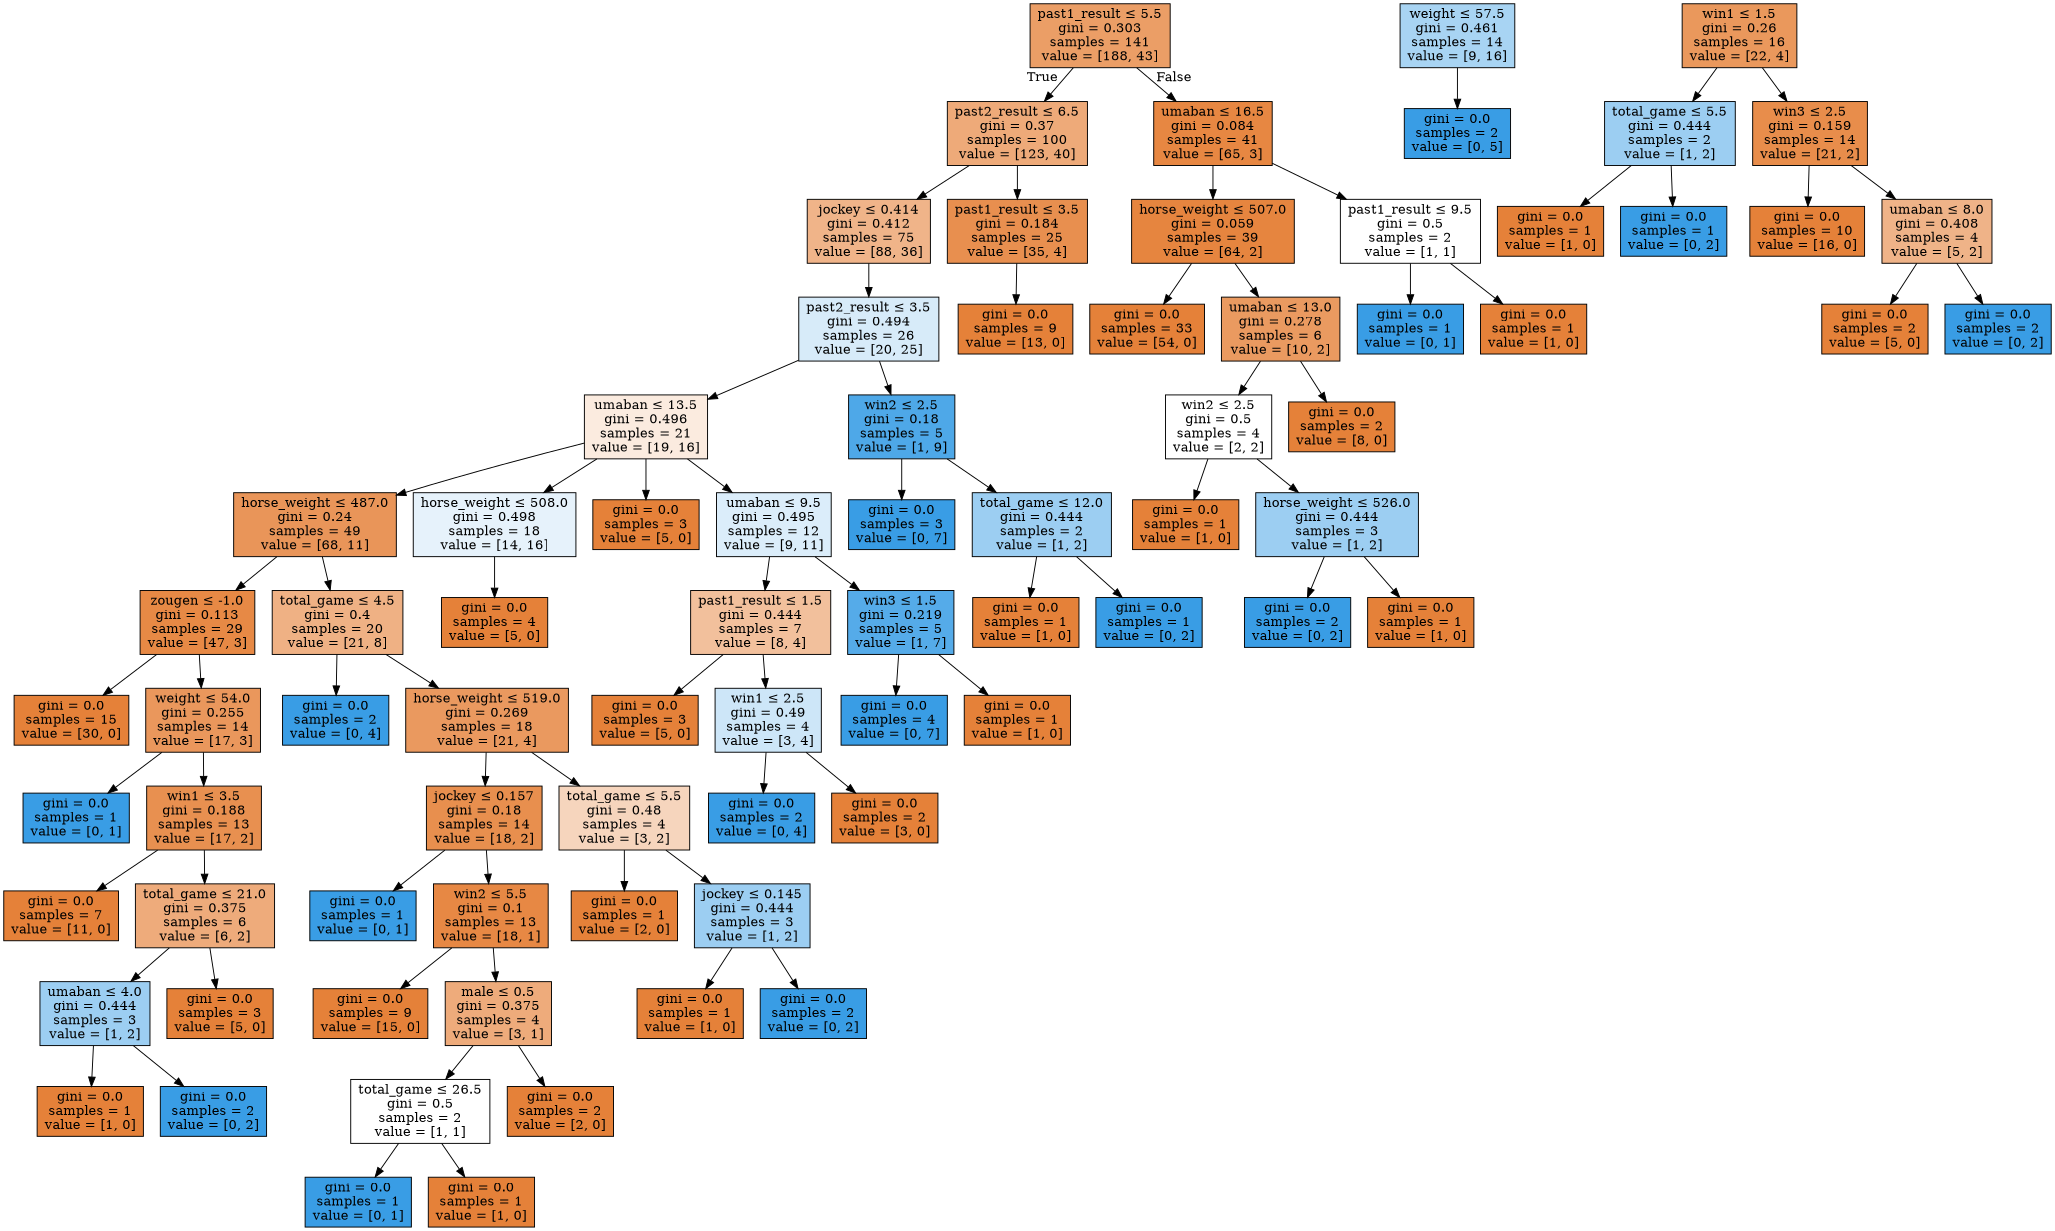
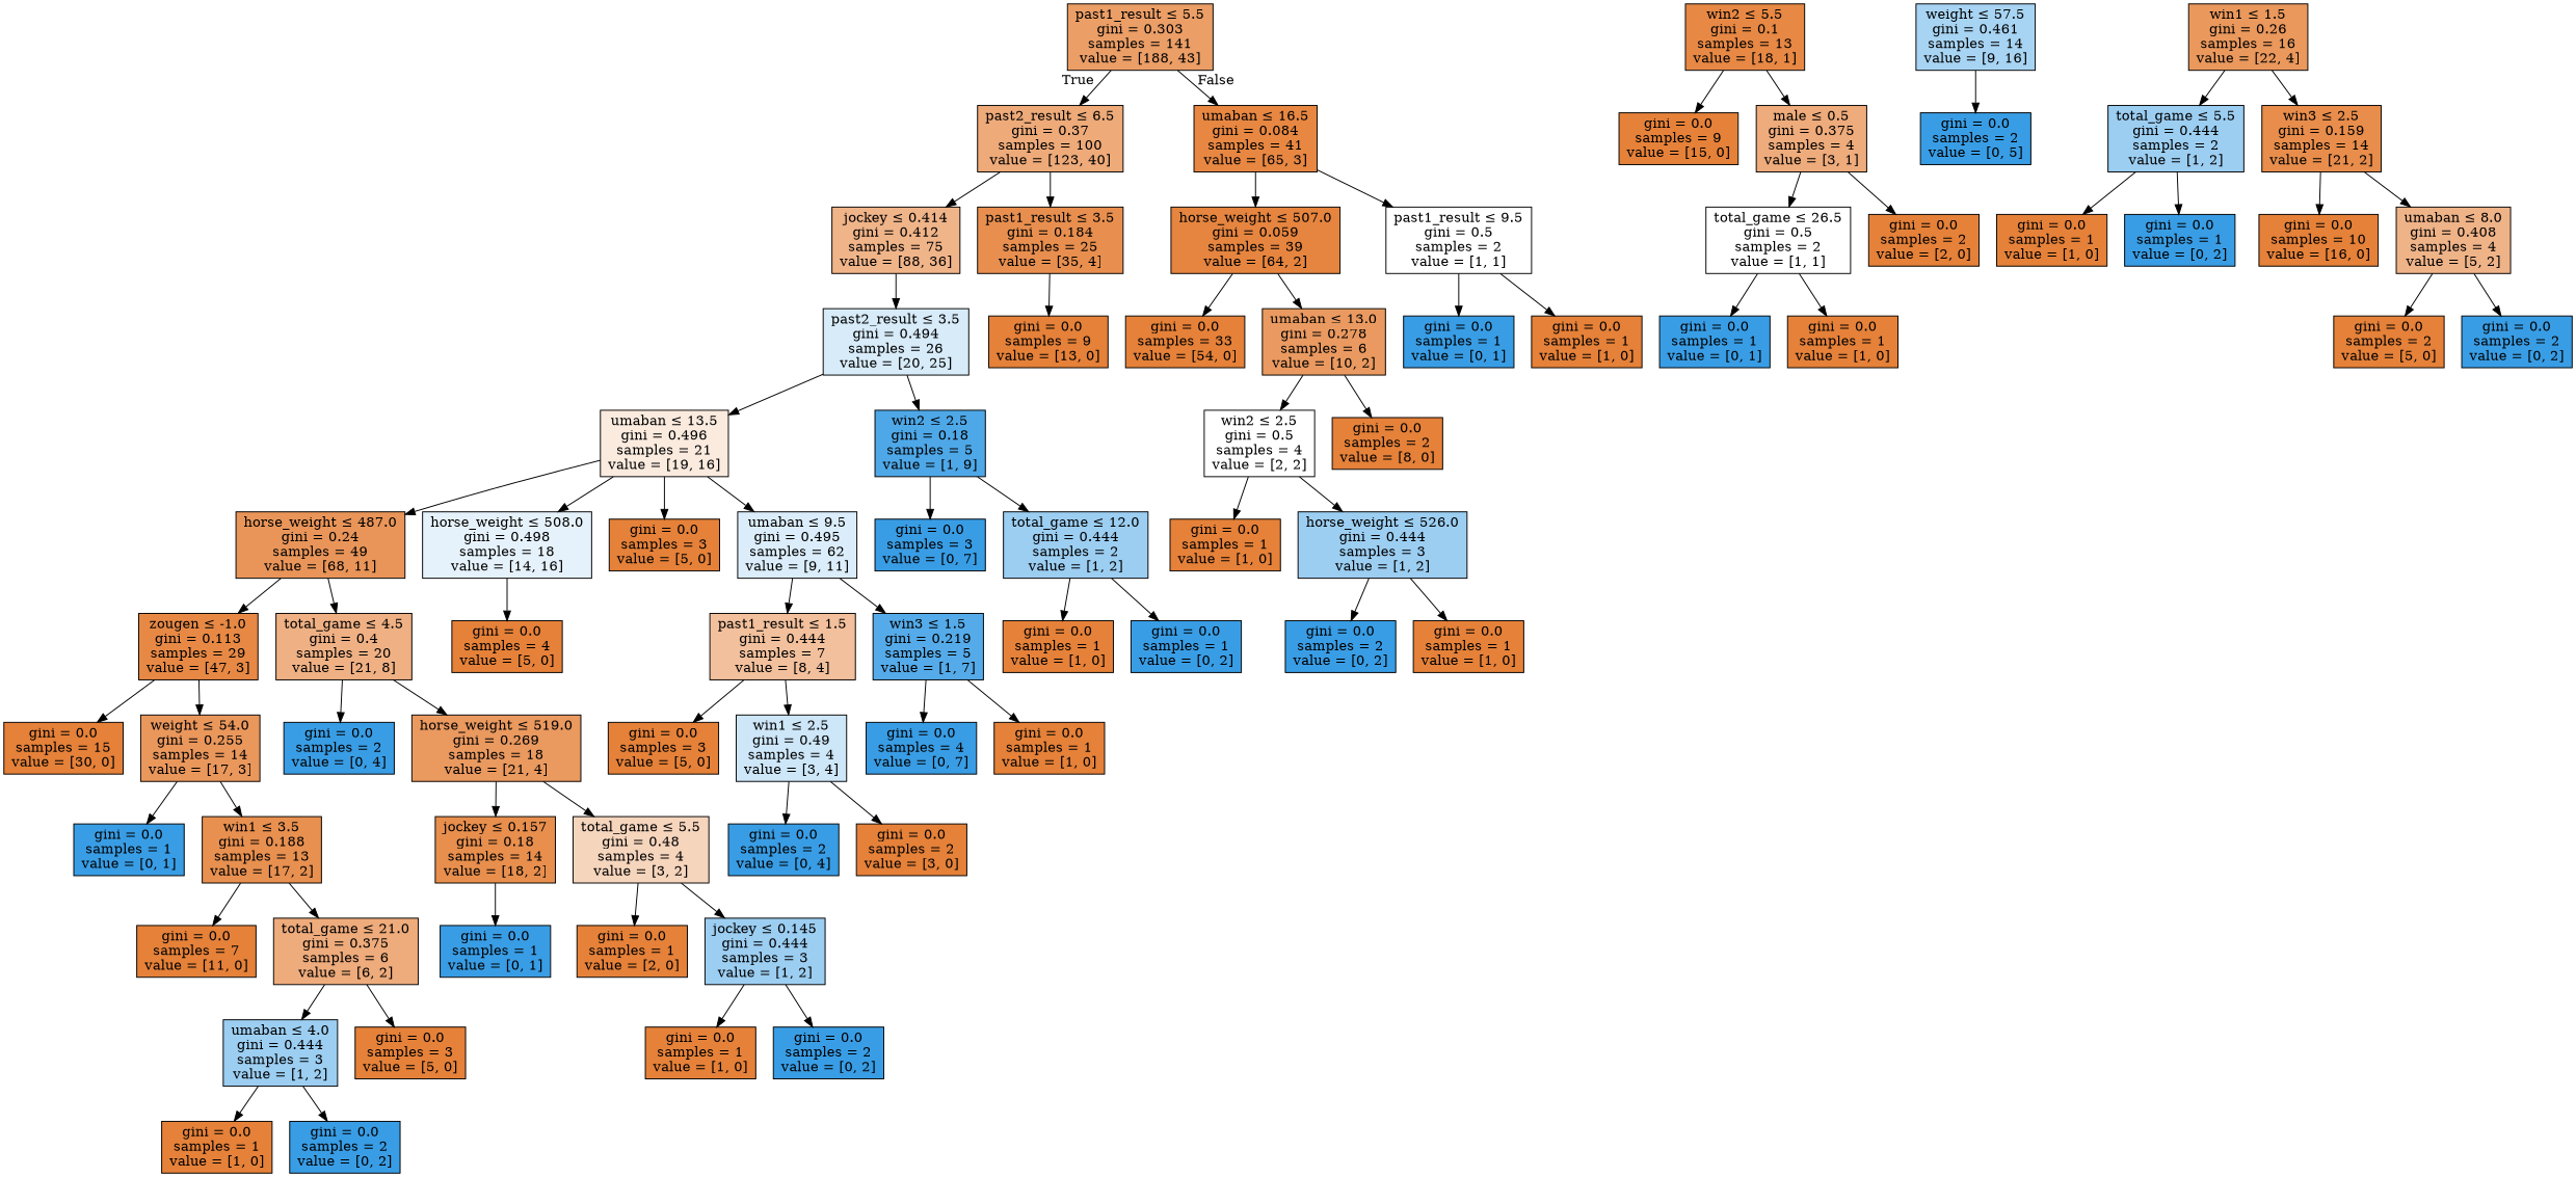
  digraph {
    node [color=black fillcolor="#e58139ff" shape=box style=filled]
    n1 [fillcolor="#e58139c5" label=<past1_result &le; 5.5<br/>gini = 0.303<br/>samples = 141<br/>value = [188, 43]>]
    n2 [fillcolor="#e58139ac" label=<past2_result &le; 6.5<br/>gini = 0.37<br/>samples = 100<br/>value = [123, 40]>]
    n3 [fillcolor="#e58139f3" label=<umaban &le; 16.5<br/>gini = 0.084<br/>samples = 41<br/>value = [65, 3]>]
    n4 [fillcolor="#e5813997" label=<jockey &le; 0.414<br/>gini = 0.412<br/>samples = 75<br/>value = [88, 36]>]
    n5 [fillcolor="#e58139e2" label=<past1_result &le; 3.5<br/>gini = 0.184<br/>samples = 25<br/>value = [35, 4]>]
    n6 [fillcolor="#e58139f7" label=<horse_weight &le; 507.0<br/>gini = 0.059<br/>samples = 39<br/>value = [64, 2]>]
    n7 [fillcolor="#e5813900" label=<past1_result &le; 9.5<br/>gini = 0.5<br/>samples = 2<br/>value = [1, 1]>]
    n8 [fillcolor="#399de533" label=<past2_result &le; 3.5<br/>gini = 0.494<br/>samples = 26<br/>value = [20, 25]>]
    n9 [label=<gini = 0.0<br/>samples = 9<br/>value = [13, 0]>]
    n10 [fillcolor="#e58139d6" label=<horse_weight &le; 487.0<br/>gini = 0.24<br/>samples = 49<br/>value = [68, 11]>]
    n11 [fillcolor="#e58139ef" label=<zougen &le; -1.0<br/>gini = 0.113<br/>samples = 29<br/>value = [47, 3]>]
    n12 [fillcolor="#e581399e" label=<total_game &le; 4.5<br/>gini = 0.4<br/>samples = 20<br/>value = [21, 8]>]
    n13 [fillcolor="#e5813928" label=<umaban &le; 13.5<br/>gini = 0.496<br/>samples = 21<br/>value = [19, 16]>]
    n14 [fillcolor="#399de5e3" label=<win2 &le; 2.5<br/>gini = 0.18<br/>samples = 5<br/>value = [1, 9]>]
    n15 [label=<gini = 0.0<br/>samples = 15<br/>value = [30, 0]>]
    n16 [fillcolor="#e58139d2" label=<weight &le; 54.0<br/>gini = 0.255<br/>samples = 14<br/>value = [17, 3]>]
    n17 [fillcolor="#399de5ff" label=<gini = 0.0<br/>samples = 2<br/>value = [0, 4]>]
    n18 [fillcolor="#e58139ce" label=<horse_weight &le; 519.0<br/>gini = 0.269<br/>samples = 18<br/>value = [21, 4]>]
    n19 [fillcolor="#399de5ff" label=<gini = 0.0<br/>samples = 1<br/>value = [0, 1]>]
    n20 [fillcolor="#e58139e1" label=<win1 &le; 3.5<br/>gini = 0.188<br/>samples = 13<br/>value = [17, 2]>]
    n21 [label=<gini = 0.0<br/>samples = 7<br/>value = [11, 0]>]
    n22 [fillcolor="#e58139aa" label=<total_game &le; 21.0<br/>gini = 0.375<br/>samples = 6<br/>value = [6, 2]>]
    n23 [fillcolor="#399de57f" label=<umaban &le; 4.0<br/>gini = 0.444<br/>samples = 3<br/>value = [1, 2]>]
    n24 [label=<gini = 0.0<br/>samples = 3<br/>value = [5, 0]>]
    n25 [label=<gini = 0.0<br/>samples = 1<br/>value = [1, 0]>]
    n26 [fillcolor="#399de5ff" label=<gini = 0.0<br/>samples = 2<br/>value = [0, 2]>]
    n27 [fillcolor="#e58139e3" label=<jockey &le; 0.157<br/>gini = 0.18<br/>samples = 14<br/>value = [18, 2]>]
    n28 [fillcolor="#e5813955" label=<total_game &le; 5.5<br/>gini = 0.48<br/>samples = 4<br/>value = [3, 2]>]
    n29 [fillcolor="#399de5ff" label=<gini = 0.0<br/>samples = 1<br/>value = [0, 1]>]
    n30 [fillcolor="#e58139f1" label=<win2 &le; 5.5<br/>gini = 0.1<br/>samples = 13<br/>value = [18, 1]>]
    n31 [label=<gini = 0.0<br/>samples = 1<br/>value = [2, 0]>]
    n32 [fillcolor="#399de57f" label=<jockey &le; 0.145<br/>gini = 0.444<br/>samples = 3<br/>value = [1, 2]>]
    n33 [label=<gini = 0.0<br/>samples = 9<br/>value = [15, 0]>]
    n34 [fillcolor="#e58139aa" label=<male &le; 0.5<br/>gini = 0.375<br/>samples = 4<br/>value = [3, 1]>]
    n35 [fillcolor="#e5813900" label=<total_game &le; 26.5<br/>gini = 0.5<br/>samples = 2<br/>value = [1, 1]>]
    n36 [label=<gini = 0.0<br/>samples = 2<br/>value = [2, 0]>]
    n37 [fillcolor="#399de5ff" label=<gini = 0.0<br/>samples = 1<br/>value = [0, 1]>]
    n38 [label=<gini = 0.0<br/>samples = 1<br/>value = [1, 0]>]
    n39 [label=<gini = 0.0<br/>samples = 1<br/>value = [1, 0]>]
    n40 [fillcolor="#399de5ff" label=<gini = 0.0<br/>samples = 2<br/>value = [0, 2]>]
    n41 [fillcolor="#399de520" label=<horse_weight &le; 508.0<br/>gini = 0.498<br/>samples = 18<br/>value = [14, 16]>]
    n42 [label=<gini = 0.0<br/>samples = 3<br/>value = [5, 0]>]
-   n43 [fillcolor="#399de52e" label=<umaban &le; 9.5<br/>gini = 0.495<br/>samples = 12<br/>value = [9, 11]>]
+   n43 [fillcolor="#399de52e" label=<umaban &le; 9.5<br/>gini = 0.495<br/>samples = 62<br/>value = [9, 11]>]
    n44 [fillcolor="#399de5ff" label=<gini = 0.0<br/>samples = 3<br/>value = [0, 7]>]
    n45 [fillcolor="#399de57f" label=<total_game &le; 12.0<br/>gini = 0.444<br/>samples = 2<br/>value = [1, 2]>]
    n46 [label=<gini = 0.0<br/>samples = 4<br/>value = [5, 0]>]
    n47 [fillcolor="#399de570" label=<weight &le; 57.5<br/>gini = 0.461<br/>samples = 14<br/>value = [9, 16]>]
    n48 [fillcolor="#399de5ff" label=<gini = 0.0<br/>samples = 2<br/>value = [0, 5]>]
    n49 [fillcolor="#e581397f" label=<past1_result &le; 1.5<br/>gini = 0.444<br/>samples = 7<br/>value = [8, 4]>]
    n50 [fillcolor="#399de5db" label=<win3 &le; 1.5<br/>gini = 0.219<br/>samples = 5<br/>value = [1, 7]>]
    n51 [label=<gini = 0.0<br/>samples = 3<br/>value = [5, 0]>]
    n52 [fillcolor="#399de540" label=<win1 &le; 2.5<br/>gini = 0.49<br/>samples = 4<br/>value = [3, 4]>]
    n53 [fillcolor="#399de5ff" label=<gini = 0.0<br/>samples = 4<br/>value = [0, 7]>]
    n54 [label=<gini = 0.0<br/>samples = 1<br/>value = [1, 0]>]
    n55 [fillcolor="#399de5ff" label=<gini = 0.0<br/>samples = 2<br/>value = [0, 4]>]
    n56 [label=<gini = 0.0<br/>samples = 2<br/>value = [3, 0]>]
    n57 [label=<gini = 0.0<br/>samples = 1<br/>value = [1, 0]>]
    n58 [fillcolor="#399de5ff" label=<gini = 0.0<br/>samples = 1<br/>value = [0, 2]>]
    n59 [fillcolor="#e58139d1" label=<win1 &le; 1.5<br/>gini = 0.26<br/>samples = 16<br/>value = [22, 4]>]
    n60 [fillcolor="#399de57f" label=<total_game &le; 5.5<br/>gini = 0.444<br/>samples = 2<br/>value = [1, 2]>]
    n61 [fillcolor="#e58139e7" label=<win3 &le; 2.5<br/>gini = 0.159<br/>samples = 14<br/>value = [21, 2]>]
    n62 [label=<gini = 0.0<br/>samples = 1<br/>value = [1, 0]>]
    n63 [fillcolor="#399de5ff" label=<gini = 0.0<br/>samples = 1<br/>value = [0, 2]>]
    n64 [label=<gini = 0.0<br/>samples = 10<br/>value = [16, 0]>]
    n65 [fillcolor="#e5813999" label=<umaban &le; 8.0<br/>gini = 0.408<br/>samples = 4<br/>value = [5, 2]>]
    n66 [label=<gini = 0.0<br/>samples = 2<br/>value = [5, 0]>]
    n67 [fillcolor="#399de5ff" label=<gini = 0.0<br/>samples = 2<br/>value = [0, 2]>]
    n68 [label=<gini = 0.0<br/>samples = 33<br/>value = [54, 0]>]
    n69 [fillcolor="#e58139cc" label=<umaban &le; 13.0<br/>gini = 0.278<br/>samples = 6<br/>value = [10, 2]>]
    n70 [fillcolor="#399de5ff" label=<gini = 0.0<br/>samples = 1<br/>value = [0, 1]>]
    n71 [label=<gini = 0.0<br/>samples = 1<br/>value = [1, 0]>]
    n72 [fillcolor="#e5813900" label=<win2 &le; 2.5<br/>gini = 0.5<br/>samples = 4<br/>value = [2, 2]>]
    n73 [label=<gini = 0.0<br/>samples = 2<br/>value = [8, 0]>]
    n74 [label=<gini = 0.0<br/>samples = 1<br/>value = [1, 0]>]
    n75 [fillcolor="#399de57f" label=<horse_weight &le; 526.0<br/>gini = 0.444<br/>samples = 3<br/>value = [1, 2]>]
    n76 [fillcolor="#399de5ff" label=<gini = 0.0<br/>samples = 2<br/>value = [0, 2]>]
    n77 [label=<gini = 0.0<br/>samples = 1<br/>value = [1, 0]>]
    n1 -> n2 [headlabel=True labelangle=45 labeldistance=2.5]
    n1 -> n3 [headlabel=False labelangle=-45 labeldistance=2.5]
    n2 -> n4
    n2 -> n5
    n3 -> n6
    n3 -> n7
    n4 -> n8
    n5 -> n9
    n6 -> n68
    n6 -> n69
    n7 -> n70
    n7 -> n71
    n8 -> n13
    n8 -> n14
    n10 -> n11
    n10 -> n12
    n11 -> n15
    n11 -> n16
    n12 -> n17
    n12 -> n18
    n13 -> n10
    n13 -> n41
    n13 -> n42
    n13 -> n43
    n14 -> n44
    n14 -> n45
    n16 -> n19
    n16 -> n20
    n18 -> n27
    n18 -> n28
    n20 -> n21
    n20 -> n22
    n22 -> n23
    n22 -> n24
    n23 -> n25
    n23 -> n26
    n27 -> n29
-   n27 -> n30
    n28 -> n31
    n28 -> n32
    n30 -> n33
    n30 -> n34
    n32 -> n39
    n32 -> n40
    n34 -> n35
    n34 -> n36
    n35 -> n37
    n35 -> n38
    n41 -> n46
    n43 -> n49
    n43 -> n50
    n45 -> n57
    n45 -> n58
    n47 -> n48
    n49 -> n51
    n49 -> n52
    n50 -> n53
    n50 -> n54
    n52 -> n55
    n52 -> n56
    n59 -> n60
    n59 -> n61
    n60 -> n62
    n60 -> n63
    n61 -> n64
    n61 -> n65
    n65 -> n66
    n65 -> n67
    n69 -> n72
    n69 -> n73
    n72 -> n74
    n72 -> n75
    n75 -> n76
    n75 -> n77
  }
